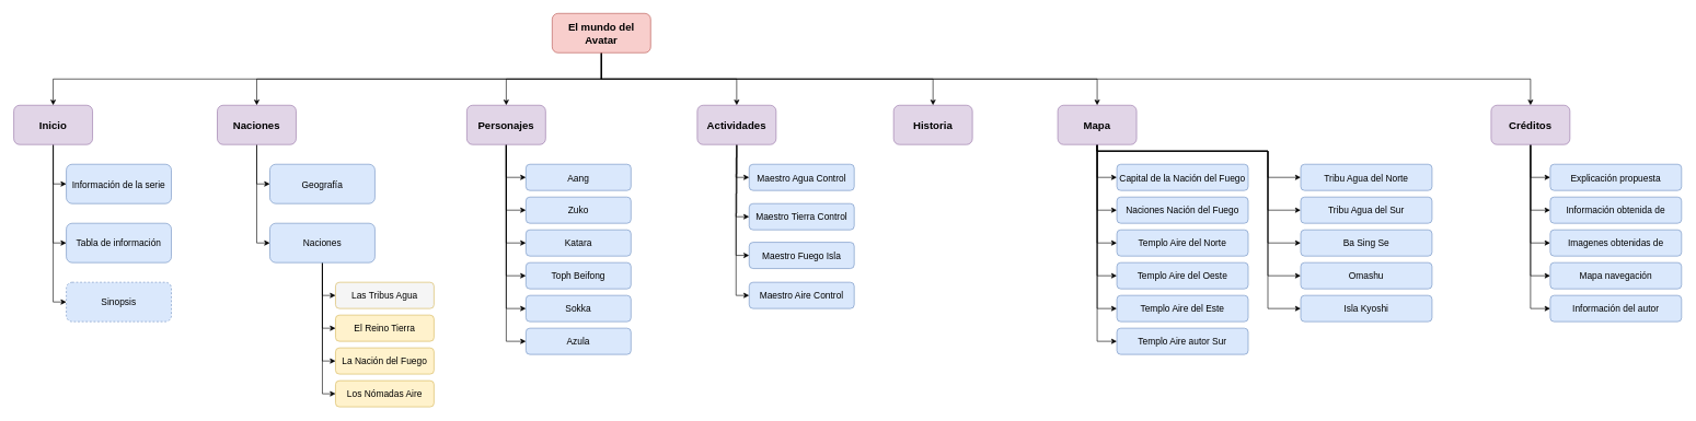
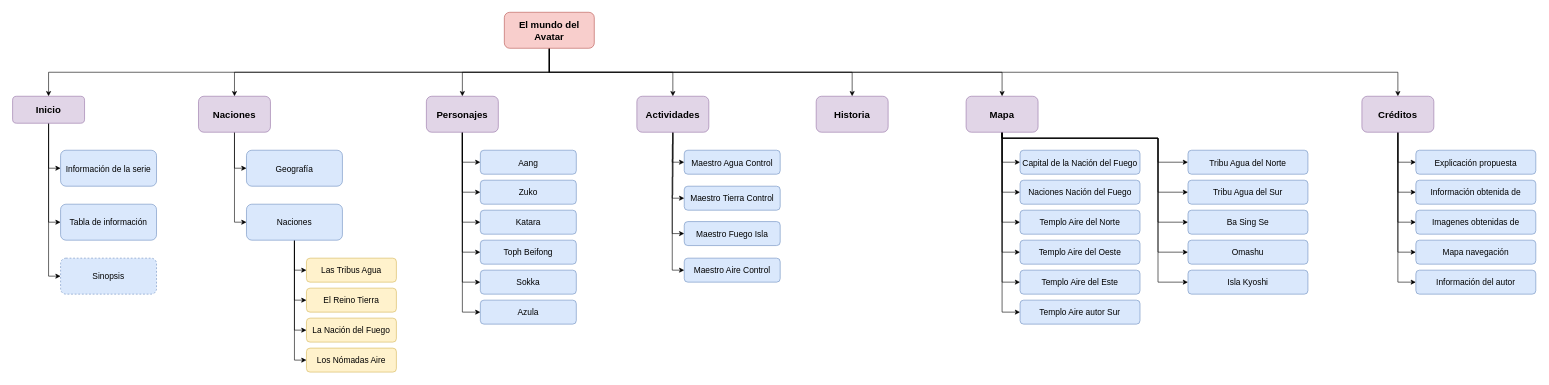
  <mxCell id="0" />
  <mxCell id="1" parent="0" />
  <mxCell id="2" style="edgeStyle=orthogonalEdgeStyle;rounded=0;orthogonalLoop=1;jettySize=auto;html=1;exitX=0.5;exitY=1;exitDx=0;exitDy=0;fontSize=14;" edge="1" parent="1" source="9" target="13"><mxGeometry relative="1" as="geometry" /></mxCell>
  <mxCell id="3" style="edgeStyle=orthogonalEdgeStyle;rounded=0;orthogonalLoop=1;jettySize=auto;html=1;entryX=0.5;entryY=0;entryDx=0;entryDy=0;fontSize=14;" edge="1" parent="1" source="9" target="19"><mxGeometry relative="1" as="geometry"><Array as="points"><mxPoint x="915" y="120" /><mxPoint x="390" y="120" /></Array></mxGeometry></mxCell>
  <mxCell id="4" style="edgeStyle=orthogonalEdgeStyle;rounded=0;orthogonalLoop=1;jettySize=auto;html=1;fontSize=14;" edge="1" parent="1" source="9" target="36"><mxGeometry relative="1" as="geometry"><Array as="points"><mxPoint x="915" y="120" /><mxPoint x="770" y="120" /></Array></mxGeometry></mxCell>
  <mxCell id="5" style="edgeStyle=orthogonalEdgeStyle;rounded=0;orthogonalLoop=1;jettySize=auto;html=1;entryX=0.5;entryY=0;entryDx=0;entryDy=0;fontSize=14;" edge="1" parent="1" source="9" target="47"><mxGeometry relative="1" as="geometry"><Array as="points"><mxPoint x="915" y="120" /><mxPoint x="1121" y="120" /></Array></mxGeometry></mxCell>
  <mxCell id="6" style="edgeStyle=orthogonalEdgeStyle;rounded=0;orthogonalLoop=1;jettySize=auto;html=1;fontSize=14;" edge="1" parent="1" source="9" target="52"><mxGeometry relative="1" as="geometry"><Array as="points"><mxPoint x="915" y="120" /><mxPoint x="1420" y="120" /></Array></mxGeometry></mxCell>
  <mxCell id="7" style="edgeStyle=orthogonalEdgeStyle;rounded=0;orthogonalLoop=1;jettySize=auto;html=1;fontSize=14;" edge="1" parent="1" source="9" target="64"><mxGeometry relative="1" as="geometry"><Array as="points"><mxPoint x="915" y="120" /><mxPoint x="1670" y="120" /></Array></mxGeometry></mxCell>
  <mxCell id="8" style="edgeStyle=orthogonalEdgeStyle;rounded=0;orthogonalLoop=1;jettySize=auto;html=1;fontSize=14;" edge="1" parent="1" source="9" target="81"><mxGeometry relative="1" as="geometry"><Array as="points"><mxPoint x="915" y="120" /><mxPoint x="2330" y="120" /></Array></mxGeometry></mxCell>
  <mxCell id="9" value="&lt;font style=&quot;font-size: 16px;&quot;&gt;El mundo del Avatar&lt;/font&gt;" style="rounded=1;whiteSpace=wrap;html=1;fillColor=#f8cecc;strokeColor=#b85450;fontStyle=1" vertex="1" parent="1"><mxGeometry x="840" y="20" width="150" height="60" as="geometry" /></mxCell>
  <mxCell id="10" style="edgeStyle=orthogonalEdgeStyle;rounded=0;orthogonalLoop=1;jettySize=auto;html=1;entryX=0;entryY=0.5;entryDx=0;entryDy=0;fontSize=14;" edge="1" parent="1" source="13" target="14"><mxGeometry relative="1" as="geometry" /></mxCell>
  <mxCell id="11" style="edgeStyle=orthogonalEdgeStyle;rounded=0;orthogonalLoop=1;jettySize=auto;html=1;entryX=0;entryY=0.5;entryDx=0;entryDy=0;fontSize=14;" edge="1" parent="1" source="13" target="15"><mxGeometry relative="1" as="geometry" /></mxCell>
  <mxCell id="12" style="edgeStyle=orthogonalEdgeStyle;rounded=0;orthogonalLoop=1;jettySize=auto;html=1;entryX=0;entryY=0.5;entryDx=0;entryDy=0;fontSize=14;" edge="1" parent="1" source="13" target="16"><mxGeometry relative="1" as="geometry" /></mxCell>
- <mxCell id="13" value="&lt;font style=&quot;font-size: 16px;&quot;&gt;Inicio&lt;/font&gt;" style="rounded=1;whiteSpace=wrap;html=1;fillColor=#e1d5e7;strokeColor=#9673a6;fontStyle=1" vertex="1" parent="1"><mxGeometry x="20" y="160" width="120" height="60" as="geometry" /></mxCell>
+ <mxCell id="13" value="&lt;font style=&quot;font-size: 16px;&quot;&gt;Inicio&lt;/font&gt;" style="rounded=1;whiteSpace=wrap;html=1;fillColor=#e1d5e7;strokeColor=#9673a6;fontStyle=1" vertex="1" parent="1"><mxGeometry x="20" y="160" width="120" height="45" as="geometry" /></mxCell>
  <mxCell id="14" value="&lt;font style=&quot;font-size: 14px;&quot;&gt;Información de la serie&lt;/font&gt;" style="rounded=1;whiteSpace=wrap;html=1;fontSize=16;fillColor=#dae8fc;strokeColor=#6c8ebf;" vertex="1" parent="1"><mxGeometry x="100" y="250" width="160" height="60" as="geometry" /></mxCell>
  <mxCell id="15" value="&lt;font style=&quot;font-size: 14px;&quot;&gt;Tabla de información&lt;/font&gt;" style="rounded=1;whiteSpace=wrap;html=1;fontSize=16;fillColor=#dae8fc;strokeColor=#6c8ebf;" vertex="1" parent="1"><mxGeometry x="100" y="340" width="160" height="60" as="geometry" /></mxCell>
  <mxCell id="16" value="&lt;font style=&quot;font-size: 14px;&quot;&gt;Sinopsis&lt;/font&gt;" style="rounded=1;whiteSpace=wrap;html=1;fontSize=16;fillColor=#dae8fc;strokeColor=#6c8ebf;dashed=1;" vertex="1" parent="1"><mxGeometry x="100" y="430" width="160" height="60" as="geometry" /></mxCell>
  <mxCell id="17" style="edgeStyle=orthogonalEdgeStyle;rounded=0;orthogonalLoop=1;jettySize=auto;html=1;entryX=0;entryY=0.5;entryDx=0;entryDy=0;fontSize=14;" edge="1" parent="1" source="19" target="20"><mxGeometry relative="1" as="geometry" /></mxCell>
  <mxCell id="18" style="edgeStyle=orthogonalEdgeStyle;rounded=0;orthogonalLoop=1;jettySize=auto;html=1;entryX=0;entryY=0.5;entryDx=0;entryDy=0;fontSize=14;" edge="1" parent="1" source="19" target="25"><mxGeometry relative="1" as="geometry" /></mxCell>
  <mxCell id="19" value="&lt;font style=&quot;font-size: 16px;&quot;&gt;Naciones&lt;/font&gt;" style="rounded=1;whiteSpace=wrap;html=1;fillColor=#e1d5e7;strokeColor=#9673a6;fontStyle=1" vertex="1" parent="1"><mxGeometry x="330" y="160" width="120" height="60" as="geometry" /></mxCell>
  <mxCell id="20" value="&lt;font style=&quot;font-size: 14px;&quot;&gt;Geografía&lt;/font&gt;" style="rounded=1;whiteSpace=wrap;html=1;fontSize=16;fillColor=#dae8fc;strokeColor=#6c8ebf;" vertex="1" parent="1"><mxGeometry x="410" y="250" width="160" height="60" as="geometry" /></mxCell>
  <mxCell id="21" style="edgeStyle=orthogonalEdgeStyle;rounded=0;orthogonalLoop=1;jettySize=auto;html=1;entryX=0;entryY=0.5;entryDx=0;entryDy=0;fontSize=14;" edge="1" parent="1" source="25" target="26"><mxGeometry relative="1" as="geometry" /></mxCell>
  <mxCell id="22" style="edgeStyle=orthogonalEdgeStyle;rounded=0;orthogonalLoop=1;jettySize=auto;html=1;entryX=0;entryY=0.5;entryDx=0;entryDy=0;fontSize=14;" edge="1" parent="1" source="25" target="27"><mxGeometry relative="1" as="geometry" /></mxCell>
  <mxCell id="23" style="edgeStyle=orthogonalEdgeStyle;rounded=0;orthogonalLoop=1;jettySize=auto;html=1;entryX=0;entryY=0.5;entryDx=0;entryDy=0;fontSize=14;" edge="1" parent="1" source="25" target="28"><mxGeometry relative="1" as="geometry" /></mxCell>
  <mxCell id="24" style="edgeStyle=orthogonalEdgeStyle;rounded=0;orthogonalLoop=1;jettySize=auto;html=1;entryX=0;entryY=0.5;entryDx=0;entryDy=0;fontSize=14;" edge="1" parent="1" source="25" target="29"><mxGeometry relative="1" as="geometry" /></mxCell>
  <mxCell id="25" value="&lt;font style=&quot;font-size: 14px;&quot;&gt;Naciones&lt;/font&gt;" style="rounded=1;whiteSpace=wrap;html=1;fontSize=16;fillColor=#dae8fc;strokeColor=#6c8ebf;" vertex="1" parent="1"><mxGeometry x="410" y="340" width="160" height="60" as="geometry" /></mxCell>
- <mxCell id="26" value="Las Tribus Agua" style="rounded=1;whiteSpace=wrap;html=1;fontSize=14;fillColor=#f5f5f5;strokeColor=#d6b656;" vertex="1" parent="1"><mxGeometry x="510" y="430" width="150" height="40" as="geometry" /></mxCell>
+ <mxCell id="26" value="Las Tribus Agua" style="rounded=1;whiteSpace=wrap;html=1;fontSize=14;fillColor=#fff2cc;strokeColor=#d6b656;" vertex="1" parent="1"><mxGeometry x="510" y="430" width="150" height="40" as="geometry" /></mxCell>
  <mxCell id="27" value="El Reino Tierra" style="rounded=1;whiteSpace=wrap;html=1;fontSize=14;fillColor=#fff2cc;strokeColor=#d6b656;" vertex="1" parent="1"><mxGeometry x="510" y="480" width="150" height="40" as="geometry" /></mxCell>
  <mxCell id="28" value="La Nación del Fuego" style="rounded=1;whiteSpace=wrap;html=1;fontSize=14;fillColor=#fff2cc;strokeColor=#d6b656;" vertex="1" parent="1"><mxGeometry x="510" y="530" width="150" height="40" as="geometry" /></mxCell>
  <mxCell id="29" value="Los Nómadas Aire" style="rounded=1;whiteSpace=wrap;html=1;fontSize=14;fillColor=#fff2cc;strokeColor=#d6b656;" vertex="1" parent="1"><mxGeometry x="510" y="580" width="150" height="40" as="geometry" /></mxCell>
  <mxCell id="30" style="edgeStyle=orthogonalEdgeStyle;rounded=0;orthogonalLoop=1;jettySize=auto;html=1;entryX=0;entryY=0.5;entryDx=0;entryDy=0;fontSize=14;" edge="1" parent="1" source="36" target="37"><mxGeometry relative="1" as="geometry" /></mxCell>
  <mxCell id="31" style="edgeStyle=orthogonalEdgeStyle;rounded=0;orthogonalLoop=1;jettySize=auto;html=1;entryX=0;entryY=0.5;entryDx=0;entryDy=0;fontSize=14;" edge="1" parent="1" source="36" target="38"><mxGeometry relative="1" as="geometry" /></mxCell>
  <mxCell id="32" style="edgeStyle=orthogonalEdgeStyle;rounded=0;orthogonalLoop=1;jettySize=auto;html=1;entryX=0;entryY=0.5;entryDx=0;entryDy=0;fontSize=14;" edge="1" parent="1" source="36" target="39"><mxGeometry relative="1" as="geometry" /></mxCell>
  <mxCell id="33" style="edgeStyle=orthogonalEdgeStyle;rounded=0;orthogonalLoop=1;jettySize=auto;html=1;entryX=0;entryY=0.5;entryDx=0;entryDy=0;fontSize=14;" edge="1" parent="1" source="36" target="40"><mxGeometry relative="1" as="geometry" /></mxCell>
  <mxCell id="34" style="edgeStyle=orthogonalEdgeStyle;rounded=0;orthogonalLoop=1;jettySize=auto;html=1;entryX=0;entryY=0.5;entryDx=0;entryDy=0;fontSize=14;" edge="1" parent="1" source="36" target="41"><mxGeometry relative="1" as="geometry" /></mxCell>
  <mxCell id="35" style="edgeStyle=orthogonalEdgeStyle;rounded=0;orthogonalLoop=1;jettySize=auto;html=1;entryX=0;entryY=0.5;entryDx=0;entryDy=0;fontSize=14;" edge="1" parent="1" source="36" target="42"><mxGeometry relative="1" as="geometry" /></mxCell>
  <mxCell id="36" value="&lt;font style=&quot;font-size: 16px;&quot;&gt;Personajes&lt;/font&gt;" style="rounded=1;whiteSpace=wrap;html=1;fillColor=#e1d5e7;strokeColor=#9673a6;fontStyle=1" vertex="1" parent="1"><mxGeometry x="710" y="160" width="120" height="60" as="geometry" /></mxCell>
  <mxCell id="37" value="&lt;font style=&quot;font-size: 14px;&quot;&gt;Aang&lt;/font&gt;" style="rounded=1;whiteSpace=wrap;html=1;fontSize=16;fillColor=#dae8fc;strokeColor=#6c8ebf;" vertex="1" parent="1"><mxGeometry x="800" y="250" width="160" height="40" as="geometry" /></mxCell>
  <mxCell id="38" value="&lt;font style=&quot;font-size: 14px;&quot;&gt;Zuko&lt;/font&gt;" style="rounded=1;whiteSpace=wrap;html=1;fontSize=16;fillColor=#dae8fc;strokeColor=#6c8ebf;" vertex="1" parent="1"><mxGeometry x="800" y="300" width="160" height="40" as="geometry" /></mxCell>
  <mxCell id="39" value="&lt;font style=&quot;font-size: 14px;&quot;&gt;Katara&lt;/font&gt;" style="rounded=1;whiteSpace=wrap;html=1;fontSize=16;fillColor=#dae8fc;strokeColor=#6c8ebf;" vertex="1" parent="1"><mxGeometry x="800" y="350" width="160" height="40" as="geometry" /></mxCell>
  <mxCell id="40" value="&lt;font style=&quot;font-size: 14px;&quot;&gt;Toph Beifong&lt;/font&gt;" style="rounded=1;whiteSpace=wrap;html=1;fontSize=16;fillColor=#dae8fc;strokeColor=#6c8ebf;" vertex="1" parent="1"><mxGeometry x="800" y="400" width="160" height="40" as="geometry" /></mxCell>
  <mxCell id="41" value="&lt;font style=&quot;font-size: 14px;&quot;&gt;Sokka&lt;/font&gt;" style="rounded=1;whiteSpace=wrap;html=1;fontSize=16;fillColor=#dae8fc;strokeColor=#6c8ebf;" vertex="1" parent="1"><mxGeometry x="800" y="450" width="160" height="40" as="geometry" /></mxCell>
  <mxCell id="42" value="&lt;font style=&quot;font-size: 14px;&quot;&gt;Azula&lt;/font&gt;" style="rounded=1;whiteSpace=wrap;html=1;fontSize=16;fillColor=#dae8fc;strokeColor=#6c8ebf;" vertex="1" parent="1"><mxGeometry x="800" y="500" width="160" height="40" as="geometry" /></mxCell>
  <mxCell id="43" style="edgeStyle=orthogonalEdgeStyle;rounded=0;orthogonalLoop=1;jettySize=auto;html=1;entryX=0;entryY=0.5;entryDx=0;entryDy=0;fontSize=14;" edge="1" parent="1" source="47" target="48"><mxGeometry relative="1" as="geometry" /></mxCell>
  <mxCell id="44" style="edgeStyle=orthogonalEdgeStyle;rounded=0;orthogonalLoop=1;jettySize=auto;html=1;entryX=0;entryY=0.5;entryDx=0;entryDy=0;fontSize=14;" edge="1" parent="1" source="47" target="49"><mxGeometry relative="1" as="geometry" /></mxCell>
  <mxCell id="45" style="edgeStyle=orthogonalEdgeStyle;rounded=0;orthogonalLoop=1;jettySize=auto;html=1;entryX=0;entryY=0.5;entryDx=0;entryDy=0;fontSize=14;" edge="1" parent="1" source="47" target="50"><mxGeometry relative="1" as="geometry" /></mxCell>
  <mxCell id="46" style="edgeStyle=orthogonalEdgeStyle;rounded=0;orthogonalLoop=1;jettySize=auto;html=1;entryX=0;entryY=0.5;entryDx=0;entryDy=0;fontSize=14;" edge="1" parent="1" source="47" target="51"><mxGeometry relative="1" as="geometry" /></mxCell>
  <mxCell id="47" value="&lt;font style=&quot;font-size: 16px;&quot;&gt;Actividades&lt;/font&gt;" style="rounded=1;whiteSpace=wrap;html=1;fillColor=#e1d5e7;strokeColor=#9673a6;fontStyle=1" vertex="1" parent="1"><mxGeometry x="1061" y="160" width="120" height="60" as="geometry" /></mxCell>
  <mxCell id="48" value="&lt;font style=&quot;font-size: 14px;&quot;&gt;Maestro Agua Control&lt;/font&gt;" style="rounded=1;whiteSpace=wrap;html=1;fontSize=16;fillColor=#dae8fc;strokeColor=#6c8ebf;" vertex="1" parent="1"><mxGeometry x="1140" y="250" width="160" height="40" as="geometry" /></mxCell>
  <mxCell id="49" value="&lt;font style=&quot;font-size: 14px;&quot;&gt;Maestro Tierra Control&lt;/font&gt;" style="rounded=1;whiteSpace=wrap;html=1;fontSize=16;fillColor=#dae8fc;strokeColor=#6c8ebf;" vertex="1" parent="1"><mxGeometry x="1140" y="310" width="160" height="40" as="geometry" /></mxCell>
  <mxCell id="50" value="&lt;font style=&quot;font-size: 14px;&quot;&gt;Maestro Fuego Isla&lt;/font&gt;" style="rounded=1;whiteSpace=wrap;html=1;fontSize=16;fillColor=#dae8fc;strokeColor=#6c8ebf;" vertex="1" parent="1"><mxGeometry x="1140" y="369" width="160" height="40" as="geometry" /></mxCell>
  <mxCell id="51" value="&lt;font style=&quot;font-size: 14px;&quot;&gt;Maestro Aire Control&lt;/font&gt;" style="rounded=1;whiteSpace=wrap;html=1;fontSize=16;fillColor=#dae8fc;strokeColor=#6c8ebf;" vertex="1" parent="1"><mxGeometry x="1140" y="430" width="160" height="40" as="geometry" /></mxCell>
  <mxCell id="52" value="&lt;font style=&quot;font-size: 16px;&quot;&gt;Historia&lt;/font&gt;" style="rounded=1;whiteSpace=wrap;html=1;fillColor=#e1d5e7;strokeColor=#9673a6;fontStyle=1" vertex="1" parent="1"><mxGeometry x="1360" y="160" width="120" height="60" as="geometry" /></mxCell>
  <mxCell id="53" style="edgeStyle=orthogonalEdgeStyle;rounded=0;orthogonalLoop=1;jettySize=auto;html=1;entryX=0;entryY=0.5;entryDx=0;entryDy=0;fontSize=14;" edge="1" parent="1" source="64" target="65"><mxGeometry relative="1" as="geometry" /></mxCell>
  <mxCell id="54" style="edgeStyle=orthogonalEdgeStyle;rounded=0;orthogonalLoop=1;jettySize=auto;html=1;entryX=0;entryY=0.5;entryDx=0;entryDy=0;fontSize=14;" edge="1" parent="1" source="64" target="71"><mxGeometry relative="1" as="geometry"><Array as="points"><mxPoint x="1670" y="230" /><mxPoint x="1930" y="230" /><mxPoint x="1930" y="270" /></Array></mxGeometry></mxCell>
  <mxCell id="55" style="edgeStyle=orthogonalEdgeStyle;rounded=0;orthogonalLoop=1;jettySize=auto;html=1;entryX=0;entryY=0.5;entryDx=0;entryDy=0;fontSize=14;" edge="1" parent="1" source="64" target="66"><mxGeometry relative="1" as="geometry" /></mxCell>
  <mxCell id="56" style="edgeStyle=orthogonalEdgeStyle;rounded=0;orthogonalLoop=1;jettySize=auto;html=1;entryX=0;entryY=0.5;entryDx=0;entryDy=0;fontSize=14;" edge="1" parent="1" source="64" target="67"><mxGeometry relative="1" as="geometry" /></mxCell>
  <mxCell id="57" style="edgeStyle=orthogonalEdgeStyle;rounded=0;orthogonalLoop=1;jettySize=auto;html=1;entryX=0;entryY=0.5;entryDx=0;entryDy=0;fontSize=14;" edge="1" parent="1" source="64" target="68"><mxGeometry relative="1" as="geometry" /></mxCell>
  <mxCell id="58" style="edgeStyle=orthogonalEdgeStyle;rounded=0;orthogonalLoop=1;jettySize=auto;html=1;entryX=0;entryY=0.5;entryDx=0;entryDy=0;fontSize=14;" edge="1" parent="1" source="64" target="69"><mxGeometry relative="1" as="geometry" /></mxCell>
  <mxCell id="59" style="edgeStyle=orthogonalEdgeStyle;rounded=0;orthogonalLoop=1;jettySize=auto;html=1;entryX=0;entryY=0.5;entryDx=0;entryDy=0;fontSize=14;" edge="1" parent="1" source="64" target="70"><mxGeometry relative="1" as="geometry" /></mxCell>
  <mxCell id="60" style="edgeStyle=orthogonalEdgeStyle;rounded=0;orthogonalLoop=1;jettySize=auto;html=1;entryX=0;entryY=0.5;entryDx=0;entryDy=0;fontSize=14;" edge="1" parent="1" source="64" target="72"><mxGeometry relative="1" as="geometry"><Array as="points"><mxPoint x="1670" y="230" /><mxPoint x="1930" y="230" /><mxPoint x="1930" y="320" /></Array></mxGeometry></mxCell>
  <mxCell id="61" style="edgeStyle=orthogonalEdgeStyle;rounded=0;orthogonalLoop=1;jettySize=auto;html=1;entryX=0;entryY=0.5;entryDx=0;entryDy=0;fontSize=14;" edge="1" parent="1" source="64" target="73"><mxGeometry relative="1" as="geometry"><Array as="points"><mxPoint x="1670" y="230" /><mxPoint x="1930" y="230" /><mxPoint x="1930" y="370" /></Array></mxGeometry></mxCell>
  <mxCell id="62" style="edgeStyle=orthogonalEdgeStyle;rounded=0;orthogonalLoop=1;jettySize=auto;html=1;entryX=0;entryY=0.5;entryDx=0;entryDy=0;fontSize=14;" edge="1" parent="1" source="64" target="74"><mxGeometry relative="1" as="geometry"><Array as="points"><mxPoint x="1670" y="230" /><mxPoint x="1930" y="230" /><mxPoint x="1930" y="420" /></Array></mxGeometry></mxCell>
  <mxCell id="63" style="edgeStyle=orthogonalEdgeStyle;rounded=0;orthogonalLoop=1;jettySize=auto;html=1;entryX=0;entryY=0.5;entryDx=0;entryDy=0;fontSize=14;" edge="1" parent="1" source="64" target="75"><mxGeometry relative="1" as="geometry"><Array as="points"><mxPoint x="1670" y="230" /><mxPoint x="1930" y="230" /><mxPoint x="1930" y="470" /></Array></mxGeometry></mxCell>
  <mxCell id="64" value="&lt;font style=&quot;font-size: 16px;&quot;&gt;Mapa&lt;/font&gt;" style="rounded=1;whiteSpace=wrap;html=1;fillColor=#e1d5e7;strokeColor=#9673a6;fontStyle=1" vertex="1" parent="1"><mxGeometry x="1610" y="160" width="120" height="60" as="geometry" /></mxCell>
  <mxCell id="65" value="&lt;font style=&quot;font-size: 14px;&quot;&gt;Capital de la Nación del Fuego&lt;/font&gt;" style="rounded=1;whiteSpace=wrap;html=1;fontSize=16;fillColor=#dae8fc;strokeColor=#6c8ebf;" vertex="1" parent="1"><mxGeometry x="1700" y="250" width="200" height="40" as="geometry" /></mxCell>
  <mxCell id="66" value="&lt;font style=&quot;font-size: 14px;&quot;&gt;Naciones Nación del Fuego&lt;/font&gt;" style="rounded=1;whiteSpace=wrap;html=1;fontSize=16;fillColor=#dae8fc;strokeColor=#6c8ebf;" vertex="1" parent="1"><mxGeometry x="1700" y="300" width="200" height="40" as="geometry" /></mxCell>
  <mxCell id="67" value="&lt;font style=&quot;font-size: 14px;&quot;&gt;Templo Aire del Norte&lt;/font&gt;" style="rounded=1;whiteSpace=wrap;html=1;fontSize=16;fillColor=#dae8fc;strokeColor=#6c8ebf;" vertex="1" parent="1"><mxGeometry x="1700" y="350" width="200" height="40" as="geometry" /></mxCell>
  <mxCell id="68" value="&lt;font style=&quot;font-size: 14px;&quot;&gt;Templo Aire del Oeste&lt;/font&gt;" style="rounded=1;whiteSpace=wrap;html=1;fontSize=16;fillColor=#dae8fc;strokeColor=#6c8ebf;" vertex="1" parent="1"><mxGeometry x="1700" y="400" width="200" height="40" as="geometry" /></mxCell>
  <mxCell id="69" value="&lt;font style=&quot;font-size: 14px;&quot;&gt;Templo Aire del Este&lt;/font&gt;" style="rounded=1;whiteSpace=wrap;html=1;fontSize=16;fillColor=#dae8fc;strokeColor=#6c8ebf;" vertex="1" parent="1"><mxGeometry x="1700" y="450" width="200" height="40" as="geometry" /></mxCell>
  <mxCell id="70" value="&lt;font style=&quot;font-size: 14px;&quot;&gt;Templo Aire autor Sur&lt;/font&gt;" style="rounded=1;whiteSpace=wrap;html=1;fontSize=16;fillColor=#dae8fc;strokeColor=#6c8ebf;" vertex="1" parent="1"><mxGeometry x="1700" y="500" width="200" height="40" as="geometry" /></mxCell>
  <mxCell id="71" value="&lt;font style=&quot;font-size: 14px;&quot;&gt;Tribu Agua del Norte&lt;/font&gt;" style="rounded=1;whiteSpace=wrap;html=1;fontSize=16;fillColor=#dae8fc;strokeColor=#6c8ebf;" vertex="1" parent="1"><mxGeometry x="1980" y="250" width="200" height="40" as="geometry" /></mxCell>
  <mxCell id="72" value="&lt;font style=&quot;font-size: 14px;&quot;&gt;Tribu Agua del Sur&lt;/font&gt;" style="rounded=1;whiteSpace=wrap;html=1;fontSize=16;fillColor=#dae8fc;strokeColor=#6c8ebf;" vertex="1" parent="1"><mxGeometry x="1980" y="300" width="200" height="40" as="geometry" /></mxCell>
  <mxCell id="73" value="&lt;font style=&quot;font-size: 14px;&quot;&gt;Ba Sing Se&lt;/font&gt;" style="rounded=1;whiteSpace=wrap;html=1;fontSize=16;fillColor=#dae8fc;strokeColor=#6c8ebf;" vertex="1" parent="1"><mxGeometry x="1980" y="350" width="200" height="40" as="geometry" /></mxCell>
  <mxCell id="74" value="&lt;font style=&quot;font-size: 14px;&quot;&gt;Omashu&lt;/font&gt;" style="rounded=1;whiteSpace=wrap;html=1;fontSize=16;fillColor=#dae8fc;strokeColor=#6c8ebf;" vertex="1" parent="1"><mxGeometry x="1980" y="400" width="200" height="40" as="geometry" /></mxCell>
  <mxCell id="75" value="&lt;font style=&quot;font-size: 14px;&quot;&gt;Isla Kyoshi&lt;/font&gt;" style="rounded=1;whiteSpace=wrap;html=1;fontSize=16;fillColor=#dae8fc;strokeColor=#6c8ebf;" vertex="1" parent="1"><mxGeometry x="1980" y="450" width="200" height="40" as="geometry" /></mxCell>
  <mxCell id="76" style="edgeStyle=orthogonalEdgeStyle;rounded=0;orthogonalLoop=1;jettySize=auto;html=1;entryX=0;entryY=0.5;entryDx=0;entryDy=0;fontSize=14;" edge="1" parent="1" source="81" target="82"><mxGeometry relative="1" as="geometry" /></mxCell>
  <mxCell id="77" style="edgeStyle=orthogonalEdgeStyle;rounded=0;orthogonalLoop=1;jettySize=auto;html=1;entryX=0;entryY=0.5;entryDx=0;entryDy=0;fontSize=14;" edge="1" parent="1" source="81" target="83"><mxGeometry relative="1" as="geometry" /></mxCell>
  <mxCell id="78" style="edgeStyle=orthogonalEdgeStyle;rounded=0;orthogonalLoop=1;jettySize=auto;html=1;entryX=0;entryY=0.5;entryDx=0;entryDy=0;fontSize=14;" edge="1" parent="1" source="81" target="84"><mxGeometry relative="1" as="geometry" /></mxCell>
  <mxCell id="79" style="edgeStyle=orthogonalEdgeStyle;rounded=0;orthogonalLoop=1;jettySize=auto;html=1;entryX=0;entryY=0.5;entryDx=0;entryDy=0;fontSize=14;" edge="1" parent="1" source="81" target="85"><mxGeometry relative="1" as="geometry" /></mxCell>
  <mxCell id="80" style="edgeStyle=orthogonalEdgeStyle;rounded=0;orthogonalLoop=1;jettySize=auto;html=1;entryX=0;entryY=0.5;entryDx=0;entryDy=0;fontSize=14;" edge="1" parent="1" source="81" target="86"><mxGeometry relative="1" as="geometry" /></mxCell>
  <mxCell id="81" value="&lt;font style=&quot;font-size: 16px;&quot;&gt;Créditos&lt;/font&gt;" style="rounded=1;whiteSpace=wrap;html=1;fillColor=#e1d5e7;strokeColor=#9673a6;fontStyle=1" vertex="1" parent="1"><mxGeometry x="2270" y="160" width="120" height="60" as="geometry" /></mxCell>
  <mxCell id="82" value="&lt;font style=&quot;font-size: 14px;&quot;&gt;Explicación propuesta&lt;/font&gt;" style="rounded=1;whiteSpace=wrap;html=1;fontSize=16;fillColor=#dae8fc;strokeColor=#6c8ebf;" vertex="1" parent="1"><mxGeometry x="2360" y="250" width="200" height="40" as="geometry" /></mxCell>
  <mxCell id="83" value="&lt;font style=&quot;font-size: 14px;&quot;&gt;Información obtenida de&lt;/font&gt;" style="rounded=1;whiteSpace=wrap;html=1;fontSize=16;fillColor=#dae8fc;strokeColor=#6c8ebf;" vertex="1" parent="1"><mxGeometry x="2360" y="300" width="200" height="40" as="geometry" /></mxCell>
  <mxCell id="84" value="&lt;font style=&quot;font-size: 14px;&quot;&gt;Imagenes obtenidas de&lt;/font&gt;" style="rounded=1;whiteSpace=wrap;html=1;fontSize=16;fillColor=#dae8fc;strokeColor=#6c8ebf;" vertex="1" parent="1"><mxGeometry x="2360" y="350" width="200" height="40" as="geometry" /></mxCell>
  <mxCell id="85" value="&lt;font style=&quot;font-size: 14px;&quot;&gt;Mapa navegación&lt;/font&gt;" style="rounded=1;whiteSpace=wrap;html=1;fontSize=16;fillColor=#dae8fc;strokeColor=#6c8ebf;" vertex="1" parent="1"><mxGeometry x="2360" y="400" width="200" height="40" as="geometry" /></mxCell>
  <mxCell id="86" value="&lt;font style=&quot;font-size: 14px;&quot;&gt;Información del autor&lt;/font&gt;" style="rounded=1;whiteSpace=wrap;html=1;fontSize=16;fillColor=#dae8fc;strokeColor=#6c8ebf;" vertex="1" parent="1"><mxGeometry x="2360" y="450" width="200" height="40" as="geometry" /></mxCell>
